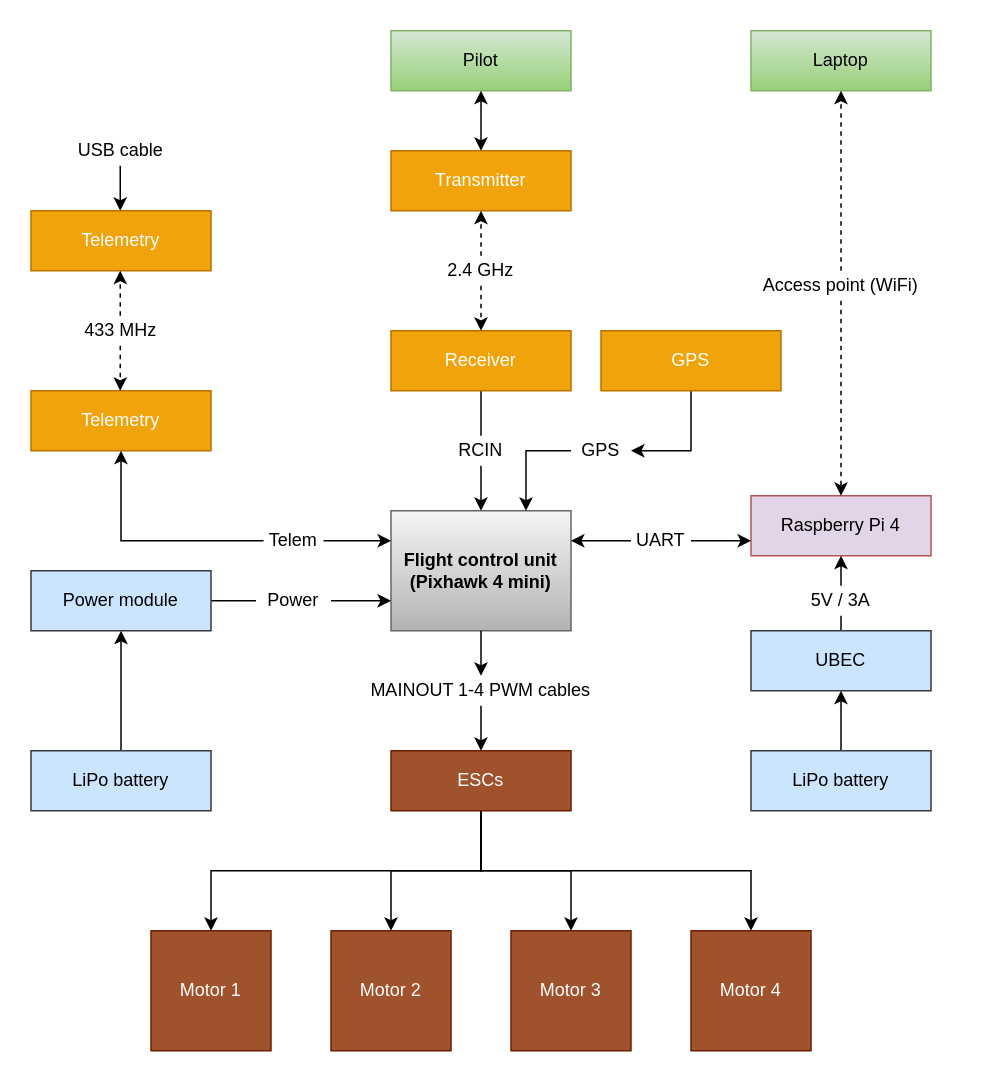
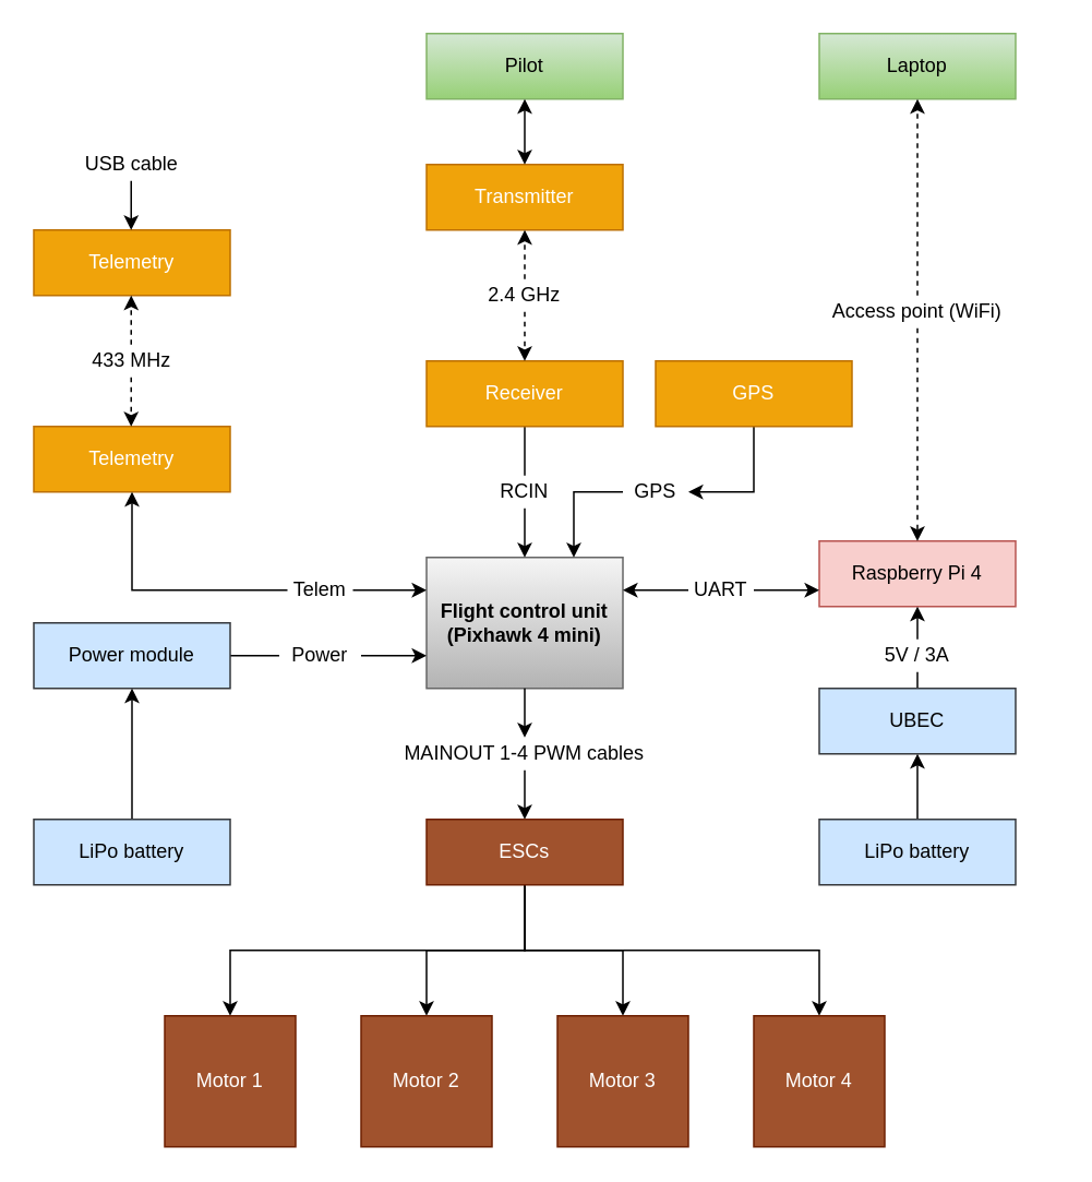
  <mxCell id="0" />
  <mxCell id="1" parent="0" />
  <mxCell id="2" value="Telemetry" style="rounded=0;whiteSpace=wrap;html=1;fillColor=#f0a30a;strokeColor=#BD7000;fontColor=#ffffff;" vertex="1" parent="1"><mxGeometry x="20" y="140" width="120" height="40" as="geometry" /></mxCell>
  <mxCell id="3" value="USB cable" style="text;html=1;strokeColor=none;fillColor=none;align=center;verticalAlign=middle;whiteSpace=wrap;rounded=0;" vertex="1" parent="1"><mxGeometry x="45" y="90" width="70" height="20" as="geometry" /></mxCell>
  <mxCell id="4" value="" style="endArrow=classic;html=1;entryX=0.5;entryY=1;entryDx=0;entryDy=0;exitX=0.5;exitY=0;exitDx=0;exitDy=0;" edge="1" parent="1"><mxGeometry width="50" height="50" relative="1" as="geometry"><mxPoint x="79.5" y="110" as="sourcePoint" /><mxPoint x="79.5" y="140" as="targetPoint" /></mxGeometry></mxCell>
  <mxCell id="5" value="Telemetry" style="rounded=0;whiteSpace=wrap;html=1;fillColor=#f0a30a;strokeColor=#BD7000;fontColor=#ffffff;" vertex="1" parent="1"><mxGeometry x="20" y="260" width="120" height="40" as="geometry" /></mxCell>
  <mxCell id="6" value="433 MHz" style="text;html=1;strokeColor=none;fillColor=none;align=center;verticalAlign=middle;whiteSpace=wrap;rounded=0;" vertex="1" parent="1"><mxGeometry x="45" y="210" width="70" height="20" as="geometry" /></mxCell>
  <mxCell id="7" value="" style="endArrow=classic;html=1;entryX=0.5;entryY=1;entryDx=0;entryDy=0;exitX=0.5;exitY=0;exitDx=0;exitDy=0;dashed=1;" edge="1" parent="1"><mxGeometry width="50" height="50" relative="1" as="geometry"><mxPoint x="79.5" y="210" as="sourcePoint" /><mxPoint x="79.5" y="180" as="targetPoint" /></mxGeometry></mxCell>
  <mxCell id="8" value="" style="endArrow=classic;html=1;entryX=0.5;entryY=1;entryDx=0;entryDy=0;exitX=0.5;exitY=0;exitDx=0;exitDy=0;dashed=1;" edge="1" parent="1"><mxGeometry width="50" height="50" relative="1" as="geometry"><mxPoint x="79.5" y="230" as="sourcePoint" /><mxPoint x="79.5" y="260" as="targetPoint" /></mxGeometry></mxCell>
  <mxCell id="9" value="Pilot" style="rounded=0;whiteSpace=wrap;html=1;gradientColor=#97d077;fillColor=#d5e8d4;strokeColor=#82b366;" vertex="1" parent="1"><mxGeometry x="260" y="20" width="120" height="40" as="geometry" /></mxCell>
  <mxCell id="10" value="Transmitter" style="rounded=0;whiteSpace=wrap;html=1;fillColor=#f0a30a;strokeColor=#BD7000;fontColor=#ffffff;" vertex="1" parent="1"><mxGeometry x="260" y="100" width="120" height="40" as="geometry" /></mxCell>
  <mxCell id="11" style="edgeStyle=orthogonalEdgeStyle;rounded=0;orthogonalLoop=1;jettySize=auto;html=1;exitX=0.5;exitY=1;exitDx=0;exitDy=0;entryX=0.5;entryY=0;entryDx=0;entryDy=0;endArrow=none;endFill=0;strokeWidth=1;" edge="1" parent="1" source="12" target="25"><mxGeometry relative="1" as="geometry" /></mxCell>
  <mxCell id="12" value="Receiver" style="rounded=0;whiteSpace=wrap;html=1;fillColor=#f0a30a;strokeColor=#BD7000;fontColor=#ffffff;" vertex="1" parent="1"><mxGeometry x="260" y="220" width="120" height="40" as="geometry" /></mxCell>
  <mxCell id="13" style="edgeStyle=orthogonalEdgeStyle;rounded=0;orthogonalLoop=1;jettySize=auto;html=1;exitX=0.5;exitY=1;exitDx=0;exitDy=0;entryX=0.5;entryY=0;entryDx=0;entryDy=0;endArrow=classic;endFill=1;strokeWidth=1;dashed=1;" edge="1" parent="1" source="14" target="12"><mxGeometry relative="1" as="geometry" /></mxCell>
  <mxCell id="14" value="2.4 GHz" style="text;html=1;strokeColor=none;fillColor=none;align=center;verticalAlign=middle;whiteSpace=wrap;rounded=0;" vertex="1" parent="1"><mxGeometry x="285" y="170" width="70" height="20" as="geometry" /></mxCell>
  <mxCell id="15" style="edgeStyle=orthogonalEdgeStyle;rounded=0;orthogonalLoop=1;jettySize=auto;html=1;exitX=0.5;exitY=1;exitDx=0;exitDy=0;entryX=1;entryY=0.5;entryDx=0;entryDy=0;endArrow=classic;endFill=1;strokeWidth=1;" edge="1" parent="1" source="16" target="20"><mxGeometry relative="1" as="geometry" /></mxCell>
  <mxCell id="16" value="GPS" style="rounded=0;whiteSpace=wrap;html=1;fillColor=#f0a30a;strokeColor=#BD7000;fontColor=#ffffff;" vertex="1" parent="1"><mxGeometry x="400" y="220" width="120" height="40" as="geometry" /></mxCell>
  <mxCell id="17" style="edgeStyle=orthogonalEdgeStyle;rounded=0;orthogonalLoop=1;jettySize=auto;html=1;entryX=0.5;entryY=0;entryDx=0;entryDy=0;endArrow=classic;endFill=1;" edge="1" parent="1" source="51" target="40"><mxGeometry relative="1" as="geometry" /></mxCell>
  <mxCell id="18" value="&lt;div&gt;&lt;b&gt;Flight control unit&lt;/b&gt;&lt;/div&gt;&lt;div&gt;&lt;b&gt;(Pixhawk 4 mini)&lt;br&gt;&lt;/b&gt;&lt;/div&gt;" style="rounded=0;whiteSpace=wrap;html=1;gradientColor=#b3b3b3;fillColor=#f5f5f5;strokeColor=#666666;" vertex="1" parent="1"><mxGeometry x="260" y="340" width="120" height="80" as="geometry" /></mxCell>
  <mxCell id="19" style="edgeStyle=orthogonalEdgeStyle;rounded=0;orthogonalLoop=1;jettySize=auto;html=1;exitX=0;exitY=0.5;exitDx=0;exitDy=0;entryX=0.75;entryY=0;entryDx=0;entryDy=0;endArrow=classic;endFill=1;strokeWidth=1;" edge="1" parent="1" source="20" target="18"><mxGeometry relative="1" as="geometry" /></mxCell>
  <mxCell id="20" value="GPS " style="text;html=1;strokeColor=none;fillColor=none;align=center;verticalAlign=middle;whiteSpace=wrap;rounded=0;" vertex="1" parent="1"><mxGeometry x="380" y="290" width="40" height="20" as="geometry" /></mxCell>
  <mxCell id="21" style="edgeStyle=orthogonalEdgeStyle;rounded=0;orthogonalLoop=1;jettySize=auto;html=1;exitX=1;exitY=0.5;exitDx=0;exitDy=0;entryX=0;entryY=0.25;entryDx=0;entryDy=0;endArrow=classic;endFill=1;strokeWidth=1;" edge="1" parent="1" source="23" target="18"><mxGeometry relative="1" as="geometry" /></mxCell>
  <mxCell id="22" style="edgeStyle=orthogonalEdgeStyle;rounded=0;orthogonalLoop=1;jettySize=auto;html=1;entryX=0.5;entryY=1;entryDx=0;entryDy=0;endArrow=classic;endFill=1;strokeWidth=1;" edge="1" parent="1" source="23" target="5"><mxGeometry relative="1" as="geometry" /></mxCell>
  <mxCell id="23" value="Telem " style="text;html=1;strokeColor=none;fillColor=none;align=center;verticalAlign=middle;whiteSpace=wrap;rounded=0;" vertex="1" parent="1"><mxGeometry x="175" y="350" width="40" height="20" as="geometry" /></mxCell>
  <mxCell id="24" style="edgeStyle=orthogonalEdgeStyle;rounded=0;orthogonalLoop=1;jettySize=auto;html=1;exitX=0.5;exitY=1;exitDx=0;exitDy=0;entryX=0.5;entryY=0;entryDx=0;entryDy=0;endArrow=classic;endFill=1;strokeWidth=1;" edge="1" parent="1" source="25" target="18"><mxGeometry relative="1" as="geometry" /></mxCell>
  <mxCell id="25" value="RCIN" style="text;html=1;strokeColor=none;fillColor=none;align=center;verticalAlign=middle;whiteSpace=wrap;rounded=0;" vertex="1" parent="1"><mxGeometry x="300" y="290" width="40" height="20" as="geometry" /></mxCell>
  <mxCell id="26" style="edgeStyle=orthogonalEdgeStyle;rounded=0;orthogonalLoop=1;jettySize=auto;html=1;entryX=0;entryY=0.75;entryDx=0;entryDy=0;endArrow=classic;endFill=1;" edge="1" parent="1" source="50" target="18"><mxGeometry relative="1" as="geometry" /></mxCell>
  <mxCell id="27" style="edgeStyle=orthogonalEdgeStyle;rounded=0;orthogonalLoop=1;jettySize=auto;html=1;exitX=1;exitY=0.5;exitDx=0;exitDy=0;entryX=0;entryY=0.5;entryDx=0;entryDy=0;endArrow=none;endFill=0;" edge="1" parent="1" source="28" target="50"><mxGeometry relative="1" as="geometry" /></mxCell>
  <mxCell id="28" value="Power module" style="rounded=0;whiteSpace=wrap;html=1;fillColor=#cce5ff;strokeColor=#36393d;" vertex="1" parent="1"><mxGeometry x="20" y="380" width="120" height="40" as="geometry" /></mxCell>
  <mxCell id="29" style="edgeStyle=orthogonalEdgeStyle;rounded=0;orthogonalLoop=1;jettySize=auto;html=1;entryX=0.5;entryY=1;entryDx=0;entryDy=0;endArrow=classic;endFill=1;" edge="1" parent="1" source="30" target="28"><mxGeometry relative="1" as="geometry" /></mxCell>
  <mxCell id="30" value="LiPo battery" style="rounded=0;whiteSpace=wrap;html=1;fillColor=#cce5ff;strokeColor=#36393d;" vertex="1" parent="1"><mxGeometry x="20" y="500" width="120" height="40" as="geometry" /></mxCell>
- <mxCell id="31" value="Raspberry Pi 4" style="rounded=0;whiteSpace=wrap;html=1;fillColor=#e1d5e7;strokeColor=#b85450;" vertex="1" parent="1"><mxGeometry x="500" y="330" width="120" height="40" as="geometry" /></mxCell>
+ <mxCell id="31" value="Raspberry Pi 4" style="rounded=0;whiteSpace=wrap;html=1;fillColor=#f8cecc;strokeColor=#b85450;" vertex="1" parent="1"><mxGeometry x="500" y="330" width="120" height="40" as="geometry" /></mxCell>
  <mxCell id="32" style="edgeStyle=orthogonalEdgeStyle;rounded=0;orthogonalLoop=1;jettySize=auto;html=1;exitX=0.5;exitY=0;exitDx=0;exitDy=0;entryX=0.5;entryY=1;entryDx=0;entryDy=0;endArrow=none;endFill=0;strokeWidth=1;" edge="1" parent="1" source="33" target="49"><mxGeometry relative="1" as="geometry" /></mxCell>
  <mxCell id="33" value="UBEC" style="rounded=0;whiteSpace=wrap;html=1;fillColor=#cce5ff;strokeColor=#36393d;" vertex="1" parent="1"><mxGeometry x="500" y="420" width="120" height="40" as="geometry" /></mxCell>
  <mxCell id="34" style="edgeStyle=orthogonalEdgeStyle;rounded=0;orthogonalLoop=1;jettySize=auto;html=1;exitX=0.5;exitY=0;exitDx=0;exitDy=0;entryX=0.5;entryY=1;entryDx=0;entryDy=0;endArrow=classic;endFill=1;" edge="1" parent="1" source="35" target="33"><mxGeometry relative="1" as="geometry" /></mxCell>
  <mxCell id="35" value="LiPo battery" style="rounded=0;whiteSpace=wrap;html=1;fillColor=#cce5ff;strokeColor=#36393d;" vertex="1" parent="1"><mxGeometry x="500" y="500" width="120" height="40" as="geometry" /></mxCell>
  <mxCell id="36" style="edgeStyle=orthogonalEdgeStyle;rounded=0;orthogonalLoop=1;jettySize=auto;html=1;entryX=0.5;entryY=0;entryDx=0;entryDy=0;endArrow=classic;endFill=1;" edge="1" parent="1" source="40" target="42"><mxGeometry relative="1" as="geometry"><Array as="points"><mxPoint x="320" y="580" /><mxPoint x="140" y="580" /></Array></mxGeometry></mxCell>
  <mxCell id="37" style="edgeStyle=orthogonalEdgeStyle;rounded=0;orthogonalLoop=1;jettySize=auto;html=1;exitX=0.5;exitY=1;exitDx=0;exitDy=0;entryX=0.5;entryY=0;entryDx=0;entryDy=0;endArrow=classic;endFill=1;" edge="1" parent="1" source="40" target="41"><mxGeometry relative="1" as="geometry"><Array as="points"><mxPoint x="320" y="580" /><mxPoint x="500" y="580" /></Array></mxGeometry></mxCell>
  <mxCell id="38" style="edgeStyle=orthogonalEdgeStyle;rounded=0;orthogonalLoop=1;jettySize=auto;html=1;exitX=0.5;exitY=1;exitDx=0;exitDy=0;endArrow=classic;endFill=1;" edge="1" parent="1" source="40" target="44"><mxGeometry relative="1" as="geometry" /></mxCell>
  <mxCell id="39" style="edgeStyle=orthogonalEdgeStyle;rounded=0;orthogonalLoop=1;jettySize=auto;html=1;exitX=0.5;exitY=1;exitDx=0;exitDy=0;entryX=0.5;entryY=0;entryDx=0;entryDy=0;endArrow=classic;endFill=1;" edge="1" parent="1" source="40" target="43"><mxGeometry relative="1" as="geometry" /></mxCell>
  <mxCell id="40" value="ESCs" style="rounded=0;whiteSpace=wrap;html=1;fillColor=#a0522d;strokeColor=#6D1F00;fontColor=#ffffff;" vertex="1" parent="1"><mxGeometry x="260" y="500" width="120" height="40" as="geometry" /></mxCell>
  <mxCell id="41" value="Motor 4" style="rounded=0;whiteSpace=wrap;html=1;fillColor=#a0522d;strokeColor=#6D1F00;fontColor=#ffffff;" vertex="1" parent="1"><mxGeometry x="460" y="620" width="80" height="80" as="geometry" /></mxCell>
  <mxCell id="42" value="Motor 1" style="rounded=0;whiteSpace=wrap;html=1;fillColor=#a0522d;strokeColor=#6D1F00;fontColor=#ffffff;" vertex="1" parent="1"><mxGeometry x="100" y="620" width="80" height="80" as="geometry" /></mxCell>
  <mxCell id="43" value="Motor 2" style="rounded=0;whiteSpace=wrap;html=1;fillColor=#a0522d;strokeColor=#6D1F00;fontColor=#ffffff;" vertex="1" parent="1"><mxGeometry x="220" y="620" width="80" height="80" as="geometry" /></mxCell>
  <mxCell id="44" value="Motor 3" style="rounded=0;whiteSpace=wrap;html=1;fillColor=#a0522d;strokeColor=#6D1F00;fontColor=#ffffff;" vertex="1" parent="1"><mxGeometry x="340" y="620" width="80" height="80" as="geometry" /></mxCell>
  <mxCell id="45" style="edgeStyle=orthogonalEdgeStyle;rounded=0;orthogonalLoop=1;jettySize=auto;html=1;exitX=0;exitY=0.5;exitDx=0;exitDy=0;entryX=1;entryY=0.25;entryDx=0;entryDy=0;endArrow=classic;endFill=1;strokeWidth=1;" edge="1" parent="1" source="47" target="18"><mxGeometry relative="1" as="geometry" /></mxCell>
  <mxCell id="46" style="edgeStyle=orthogonalEdgeStyle;rounded=0;orthogonalLoop=1;jettySize=auto;html=1;entryX=0;entryY=0.75;entryDx=0;entryDy=0;endArrow=classic;endFill=1;strokeWidth=1;" edge="1" parent="1" source="47" target="31"><mxGeometry relative="1" as="geometry" /></mxCell>
  <mxCell id="47" value="UART" style="text;html=1;strokeColor=none;fillColor=none;align=center;verticalAlign=middle;whiteSpace=wrap;rounded=0;" vertex="1" parent="1"><mxGeometry x="420" y="350" width="40" height="20" as="geometry" /></mxCell>
  <mxCell id="48" style="edgeStyle=orthogonalEdgeStyle;rounded=0;orthogonalLoop=1;jettySize=auto;html=1;exitX=0.5;exitY=0;exitDx=0;exitDy=0;entryX=0.5;entryY=1;entryDx=0;entryDy=0;endArrow=classic;endFill=1;strokeWidth=1;" edge="1" parent="1" source="49" target="31"><mxGeometry relative="1" as="geometry" /></mxCell>
  <mxCell id="49" value="5V / 3A" style="text;html=1;strokeColor=none;fillColor=none;align=center;verticalAlign=middle;whiteSpace=wrap;rounded=0;" vertex="1" parent="1"><mxGeometry x="535" y="390" width="50" height="20" as="geometry" /></mxCell>
  <mxCell id="50" value="Power" style="text;html=1;strokeColor=none;fillColor=none;align=center;verticalAlign=middle;whiteSpace=wrap;rounded=0;" vertex="1" parent="1"><mxGeometry x="170" y="390" width="50" height="20" as="geometry" /></mxCell>
  <mxCell id="51" value="MAINOUT 1-4 PWM cables" style="text;html=1;strokeColor=none;fillColor=none;align=center;verticalAlign=middle;whiteSpace=wrap;rounded=0;" vertex="1" parent="1"><mxGeometry x="225" y="450" width="190" height="20" as="geometry" /></mxCell>
  <mxCell id="52" style="edgeStyle=orthogonalEdgeStyle;rounded=0;orthogonalLoop=1;jettySize=auto;html=1;entryX=0.5;entryY=0;entryDx=0;entryDy=0;endArrow=classic;endFill=1;" edge="1" parent="1" source="18" target="51"><mxGeometry relative="1" as="geometry"><mxPoint x="320" y="420" as="sourcePoint" /><mxPoint x="320" y="500" as="targetPoint" /></mxGeometry></mxCell>
  <mxCell id="53" value="" style="endArrow=classic;startArrow=classic;html=1;strokeWidth=1;entryX=0.5;entryY=1;entryDx=0;entryDy=0;" edge="1" parent="1" target="9"><mxGeometry width="50" height="50" relative="1" as="geometry"><mxPoint x="320" y="100" as="sourcePoint" /><mxPoint x="350" y="60" as="targetPoint" /><Array as="points"><mxPoint x="320" y="100" /></Array></mxGeometry></mxCell>
  <mxCell id="54" value="" style="endArrow=classic;html=1;strokeWidth=1;entryX=0.5;entryY=1;entryDx=0;entryDy=0;exitX=0.5;exitY=0;exitDx=0;exitDy=0;dashed=1;" edge="1" parent="1" source="14" target="10"><mxGeometry width="50" height="50" relative="1" as="geometry"><mxPoint x="336" y="273" as="sourcePoint" /><mxPoint x="386" y="223" as="targetPoint" /></mxGeometry></mxCell>
  <mxCell id="55" value="Laptop" style="rounded=0;whiteSpace=wrap;html=1;gradientColor=#97d077;fillColor=#d5e8d4;strokeColor=#82b366;" vertex="1" parent="1"><mxGeometry x="500" y="20" width="120" height="40" as="geometry" /></mxCell>
  <mxCell id="56" style="edgeStyle=orthogonalEdgeStyle;rounded=0;orthogonalLoop=1;jettySize=auto;html=1;exitX=0.5;exitY=1;exitDx=0;exitDy=0;entryX=0.5;entryY=0;entryDx=0;entryDy=0;endArrow=classic;endFill=1;strokeWidth=1;dashed=1;" edge="1" parent="1" source="58" target="31"><mxGeometry relative="1" as="geometry" /></mxCell>
  <mxCell id="57" style="edgeStyle=orthogonalEdgeStyle;rounded=0;orthogonalLoop=1;jettySize=auto;html=1;exitX=0.5;exitY=0;exitDx=0;exitDy=0;entryX=0.5;entryY=1;entryDx=0;entryDy=0;endArrow=classic;endFill=1;strokeWidth=1;dashed=1;" edge="1" parent="1" source="58" target="55"><mxGeometry relative="1" as="geometry" /></mxCell>
  <mxCell id="58" value="Access point (WiFi)" style="text;html=1;strokeColor=none;fillColor=none;align=center;verticalAlign=middle;whiteSpace=wrap;rounded=0;" vertex="1" parent="1"><mxGeometry x="475" y="180" width="170" height="20" as="geometry" /></mxCell>
